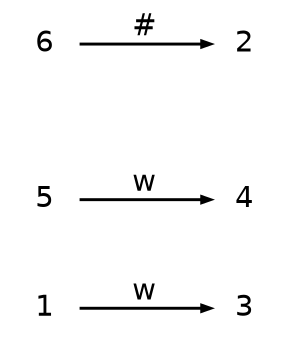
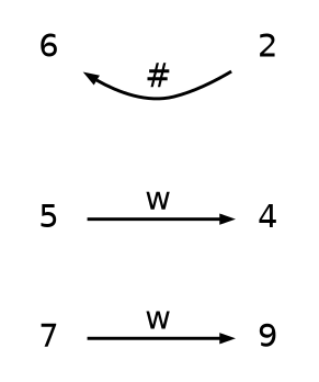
  digraph {
    rankdir=LR
    node [fontname=Helvetica fontsize=10 shape=plaintext]
    edge [arrowsize=0.3 fontname=Helvetica fontsize=10]
-   1 [height=.2 width=.3]
-   3 [height=.2 width=.3]
+   1 [height=.2 width=.3 label=7]
+   3 [height=.2 width=.3 label=9]
    5 [height=.2 width=.3]
    4 [height=.2 width=.3]
    6 [height=.2 width=.3]
    2 [height=.2 width=.3]
    1 -> 3 [label=w]
    5 -> 4 [label=w]
-   6 -> 2 [label="#"]
+   2 -> 6 [label="#"]
  }
